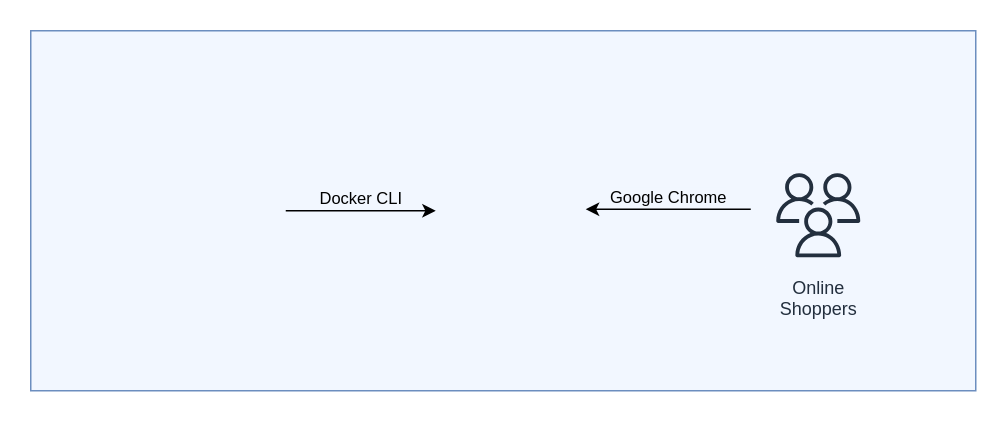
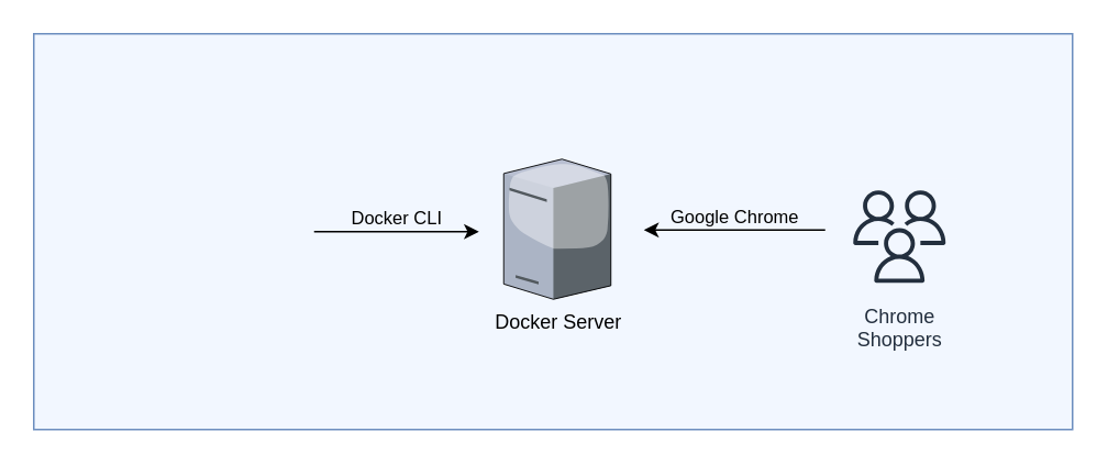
  <mxCell id="0" />
  <mxCell id="1" parent="0" />
  <mxCell id="2" value="" style="rounded=0;whiteSpace=wrap;html=1;fillColor=#F2F7FF;strokeColor=#6c8ebf;gradientColor=none;" vertex="1" parent="1"><mxGeometry x="20" y="20" width="630" height="240" as="geometry" /></mxCell>
  <mxCell id="3" value="Docker CLI&lt;br&gt;" style="edgeStyle=orthogonalEdgeStyle;rounded=0;orthogonalLoop=1;jettySize=auto;html=1;spacingBottom=17;fontColor=#000000;labelBackgroundColor=#F2F7FF;" edge="1" parent="1"><mxGeometry relative="1" as="geometry"><mxPoint x="190" y="140" as="sourcePoint" /><mxPoint x="290" y="140" as="targetPoint" /></mxGeometry></mxCell>
- <mxCell id="5" value="Online&lt;br&gt;Shoppers&lt;br&gt;&lt;br&gt;" style="outlineConnect=0;fontColor=#232F3E;gradientColor=none;strokeColor=#232F3E;fillColor=#F2F7FF;dashed=0;verticalLabelPosition=bottom;verticalAlign=top;align=center;html=1;fontSize=12;fontStyle=0;aspect=fixed;shape=mxgraph.aws4.resourceIcon;resIcon=mxgraph.aws4.users;labelBackgroundColor=none;" vertex="1" parent="1"><mxGeometry x="510" y="108" width="70" height="70" as="geometry" /></mxCell>
+ <mxCell id="4" value="Docker Server" style="verticalLabelPosition=bottom;aspect=fixed;html=1;verticalAlign=top;strokeColor=none;align=center;outlineConnect=0;shape=mxgraph.citrix.license_server;" vertex="1" parent="1"><mxGeometry x="305" y="96" width="65" height="85" as="geometry" /></mxCell>
+ <mxCell id="5" value="Chrome&lt;br&gt;Shoppers&lt;br&gt;&lt;br&gt;" style="outlineConnect=0;fontColor=#232F3E;gradientColor=none;strokeColor=#232F3E;fillColor=#F2F7FF;dashed=0;verticalLabelPosition=bottom;verticalAlign=top;align=center;html=1;fontSize=12;fontStyle=0;aspect=fixed;shape=mxgraph.aws4.resourceIcon;resIcon=mxgraph.aws4.users;labelBackgroundColor=none;" vertex="1" parent="1"><mxGeometry x="510" y="108" width="70" height="70" as="geometry" /></mxCell>
  <mxCell id="6" value="Google Chrome&lt;br&gt;" style="endArrow=classic;html=1;spacingBottom=17;labelBackgroundColor=#F2F7FF;" edge="1" parent="1"><mxGeometry width="50" height="50" relative="1" as="geometry"><mxPoint x="500" y="139" as="sourcePoint" /><mxPoint x="390" y="139" as="targetPoint" /></mxGeometry></mxCell>
